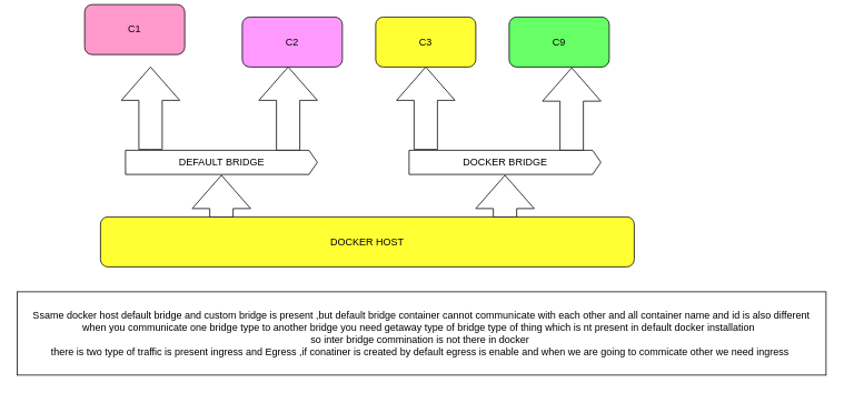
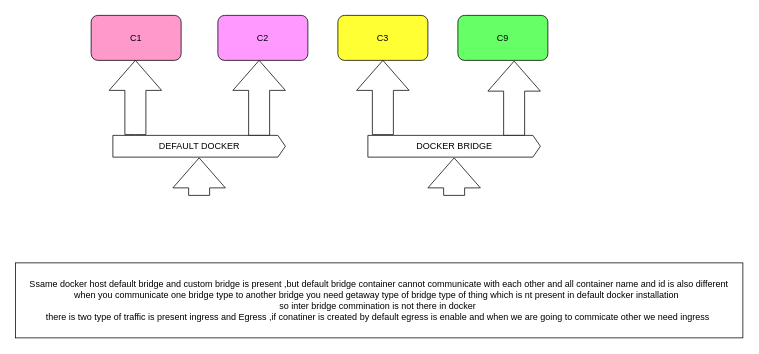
  <mxCell id="0" />
  <mxCell id="1" parent="0" />
- <mxCell id="2" value="DOCKER HOST" style="rounded=1;whiteSpace=wrap;html=1;fillColor=#FFFF33;" vertex="1" parent="1"><mxGeometry x="120" y="260" width="640" height="60" as="geometry" /></mxCell>
- <mxCell id="3" value="C1" style="rounded=1;whiteSpace=wrap;html=1;fillColor=#FF99CC;" vertex="1" parent="1"><mxGeometry x="101" y="5" width="120" height="60" as="geometry" /></mxCell>
+ <mxCell id="3" value="C1" style="rounded=1;whiteSpace=wrap;html=1;fillColor=#FF99CC;" vertex="1" parent="1"><mxGeometry x="121" y="20" width="120" height="60" as="geometry" /></mxCell>
  <mxCell id="4" value="C2" style="rounded=1;whiteSpace=wrap;html=1;fillColor=#FF99FF;" vertex="1" parent="1"><mxGeometry x="290" y="20" width="120" height="60" as="geometry" /></mxCell>
  <mxCell id="5" value="" style="html=1;shadow=0;dashed=0;align=center;verticalAlign=middle;shape=mxgraph.arrows2.arrow;dy=0.6;dx=40;direction=north;notch=0;" vertex="1" parent="1"><mxGeometry x="145" y="80" width="70" height="99" as="geometry" /></mxCell>
  <mxCell id="6" value="" style="html=1;shadow=0;dashed=0;align=center;verticalAlign=middle;shape=mxgraph.arrows2.arrow;dy=0.6;dx=40;direction=north;notch=0;" vertex="1" parent="1"><mxGeometry x="310" y="80" width="70" height="100" as="geometry" /></mxCell>
- <mxCell id="7" value="DEFAULT BRIDGE" style="html=1;shadow=0;dashed=0;align=center;verticalAlign=middle;shape=mxgraph.arrows2.arrow;dy=0;dx=10;notch=0;" vertex="1" parent="1"><mxGeometry x="150" y="180" width="230" height="29" as="geometry" /></mxCell>
+ <mxCell id="7" value="DEFAULT DOCKER" style="html=1;shadow=0;dashed=0;align=center;verticalAlign=middle;shape=mxgraph.arrows2.arrow;dy=0;dx=10;notch=0;" vertex="1" parent="1"><mxGeometry x="150" y="180" width="230" height="29" as="geometry" /></mxCell>
  <mxCell id="8" value="" style="html=1;shadow=0;dashed=0;align=center;verticalAlign=middle;shape=mxgraph.arrows2.arrow;dy=0.6;dx=40;direction=north;notch=0;" vertex="1" parent="1"><mxGeometry x="230" y="210" width="70" height="50" as="geometry" /></mxCell>
  <mxCell id="9" value="C3" style="rounded=1;whiteSpace=wrap;html=1;fillColor=#ffff33;" vertex="1" parent="1"><mxGeometry x="450" y="20" width="120" height="60" as="geometry" /></mxCell>
  <mxCell id="10" value="C9" style="rounded=1;whiteSpace=wrap;html=1;fillColor=#66FF66;" vertex="1" parent="1"><mxGeometry x="610" y="20" width="120" height="60" as="geometry" /></mxCell>
  <mxCell id="11" value="" style="html=1;shadow=0;dashed=0;align=center;verticalAlign=middle;shape=mxgraph.arrows2.arrow;dy=0.6;dx=40;direction=north;notch=0;" vertex="1" parent="1"><mxGeometry x="475" y="80" width="70" height="99" as="geometry" /></mxCell>
  <mxCell id="12" value="" style="html=1;shadow=0;dashed=0;align=center;verticalAlign=middle;shape=mxgraph.arrows2.arrow;dy=0.6;dx=40;direction=north;notch=0;" vertex="1" parent="1"><mxGeometry x="650" y="81" width="70" height="99" as="geometry" /></mxCell>
  <mxCell id="13" value="DOCKER BRIDGE" style="html=1;shadow=0;dashed=0;align=center;verticalAlign=middle;shape=mxgraph.arrows2.arrow;dy=0;dx=10;notch=0;" vertex="1" parent="1"><mxGeometry x="490" y="180" width="230" height="29" as="geometry" /></mxCell>
  <mxCell id="14" value="" style="html=1;shadow=0;dashed=0;align=center;verticalAlign=middle;shape=mxgraph.arrows2.arrow;dy=0.6;dx=40;direction=north;notch=0;" vertex="1" parent="1"><mxGeometry x="570" y="210" width="70" height="50" as="geometry" /></mxCell>
  <mxCell id="15" value="&lt;span&gt;S&lt;/span&gt;same docker host default bridge and custom bridge is present ,but default bridge container&amp;nbsp;cannot communicate&amp;nbsp;with&amp;nbsp;each other and all container&amp;nbsp;name and id is also different&lt;br&gt;when you communicate one bridge type to another bridge you need getaway type of bridge type of thing which is nt present in default docker installation&amp;nbsp;&amp;nbsp;&lt;br&gt;so inter bridge commination is not there in docker&amp;nbsp;&lt;br&gt;there is two type of traffic is present ingress and Egress ,if conatiner is created by default egress is enable and when we are going to commicate other we need ingress&amp;nbsp;" style="rounded=0;whiteSpace=wrap;html=1;" vertex="1" parent="1"><mxGeometry x="20" y="350" width="970" height="100" as="geometry" /></mxCell>
